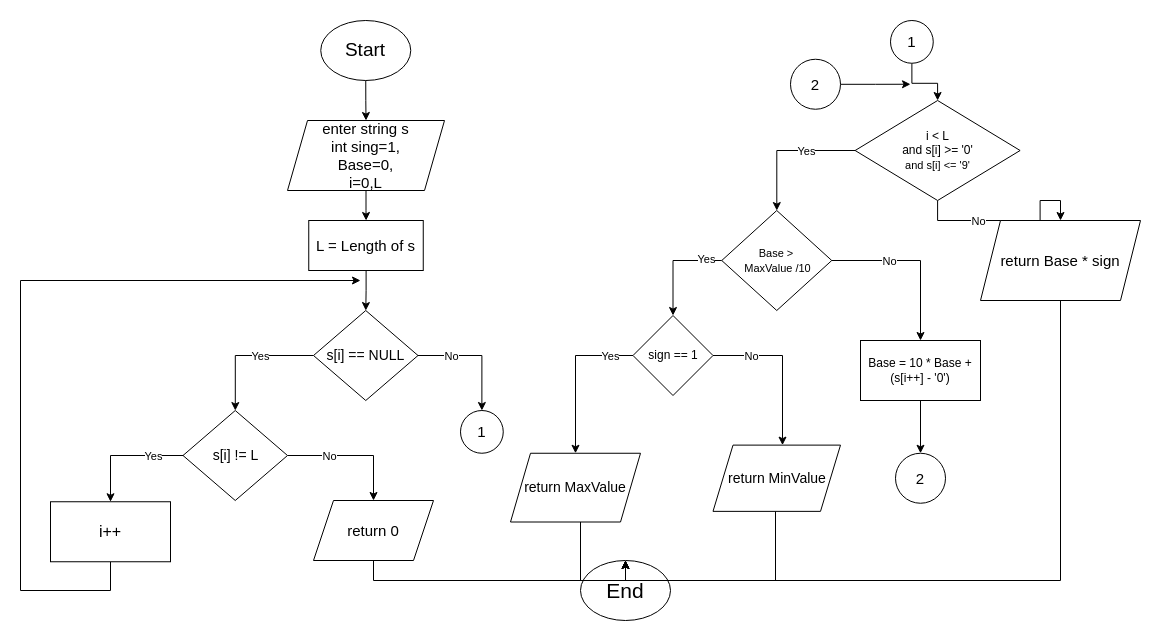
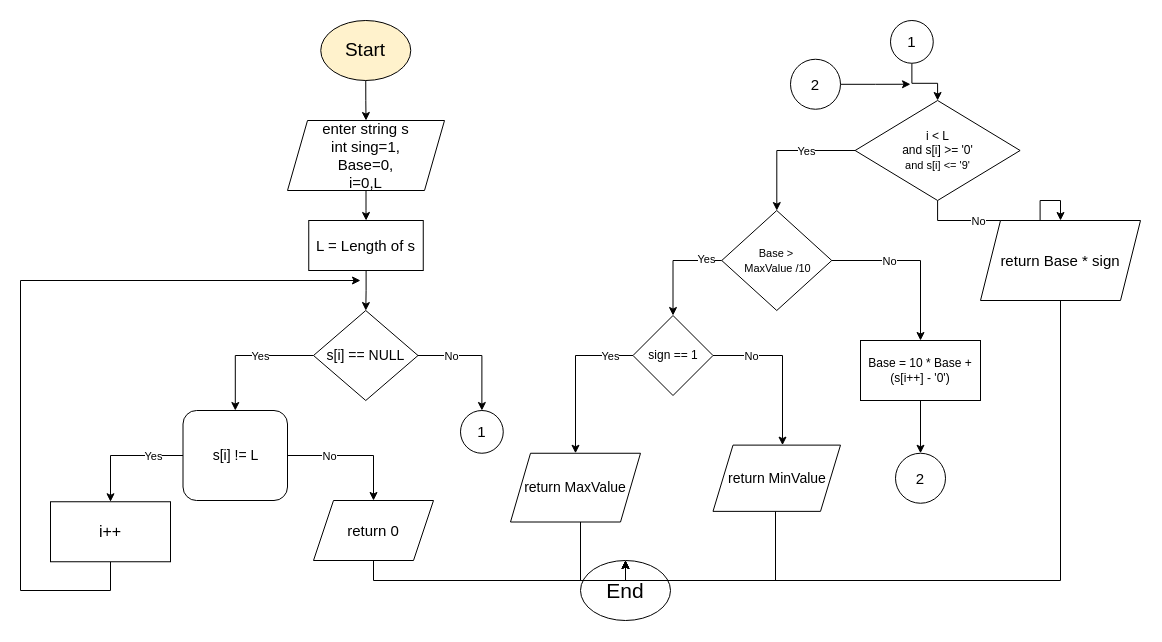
  <mxCell id="0" />
  <mxCell id="1" parent="0" />
  <mxCell id="2" value="&lt;font style=&quot;font-size: 21px&quot;&gt;End&lt;/font&gt;" style="ellipse;whiteSpace=wrap;html=1;" vertex="1" parent="1"><mxGeometry x="580" y="560" width="90" height="60" as="geometry" /></mxCell>
  <mxCell id="3" value="" style="edgeStyle=orthogonalEdgeStyle;rounded=0;orthogonalLoop=1;jettySize=auto;html=1;" edge="1" parent="1" source="4" target="6"><mxGeometry relative="1" as="geometry" /></mxCell>
- <mxCell id="4" value="&lt;font style=&quot;font-size: 19px&quot;&gt;Start&lt;/font&gt;" style="ellipse;whiteSpace=wrap;html=1;" vertex="1" parent="1"><mxGeometry x="320.25" y="20" width="90" height="60" as="geometry" /></mxCell>
+ <mxCell id="4" value="&lt;font style=&quot;font-size: 19px&quot;&gt;Start&lt;/font&gt;" style="ellipse;whiteSpace=wrap;html=1;fillColor=#fff2cc;" vertex="1" parent="1"><mxGeometry x="320.25" y="20" width="90" height="60" as="geometry" /></mxCell>
  <mxCell id="5" value="" style="edgeStyle=orthogonalEdgeStyle;rounded=0;orthogonalLoop=1;jettySize=auto;html=1;" edge="1" parent="1" source="6" target="8"><mxGeometry relative="1" as="geometry" /></mxCell>
  <mxCell id="6" value="&lt;font style=&quot;font-size: 15px&quot;&gt;enter string s&lt;br&gt;int sing=1,&lt;br&gt;Base=0,&lt;br&gt;i=0,L&lt;br&gt;&lt;/font&gt;" style="shape=parallelogram;perimeter=parallelogramPerimeter;whiteSpace=wrap;html=1;fixedSize=1;" vertex="1" parent="1"><mxGeometry x="287" y="120" width="157" height="70" as="geometry" /></mxCell>
  <mxCell id="7" value="" style="edgeStyle=orthogonalEdgeStyle;rounded=0;orthogonalLoop=1;jettySize=auto;html=1;" edge="1" parent="1" source="8" target="13"><mxGeometry relative="1" as="geometry" /></mxCell>
  <mxCell id="8" value="&lt;font style=&quot;font-size: 15px&quot;&gt;L =&amp;nbsp;Length of s&lt;/font&gt;" style="whiteSpace=wrap;html=1;" vertex="1" parent="1"><mxGeometry x="308.25" y="220" width="114.5" height="50" as="geometry" /></mxCell>
  <mxCell id="9" value="" style="edgeStyle=orthogonalEdgeStyle;rounded=0;orthogonalLoop=1;jettySize=auto;html=1;" edge="1" parent="1" source="13" target="18"><mxGeometry relative="1" as="geometry" /></mxCell>
  <mxCell id="10" value="Yes" style="edgeLabel;html=1;align=center;verticalAlign=middle;resizable=0;points=[];" vertex="1" connectable="0" parent="9"><mxGeometry x="-0.109" y="3" relative="1" as="geometry"><mxPoint x="5.82" y="-3" as="offset" /></mxGeometry></mxCell>
  <mxCell id="11" value="" style="edgeStyle=orthogonalEdgeStyle;rounded=0;orthogonalLoop=1;jettySize=auto;html=1;" edge="1" parent="1" source="13" target="23"><mxGeometry relative="1" as="geometry"><mxPoint x="483" y="410" as="targetPoint" /></mxGeometry></mxCell>
  <mxCell id="12" value="No" style="edgeLabel;html=1;align=center;verticalAlign=middle;resizable=0;points=[];" vertex="1" connectable="0" parent="11"><mxGeometry x="-0.801" y="-2" relative="1" as="geometry"><mxPoint x="20.74" y="-2" as="offset" /></mxGeometry></mxCell>
  <mxCell id="13" value="&lt;font style=&quot;font-size: 14px&quot;&gt;s[i] == NULL&lt;/font&gt;" style="rhombus;whiteSpace=wrap;html=1;" vertex="1" parent="1"><mxGeometry x="313" y="310" width="104.5" height="90" as="geometry" /></mxCell>
  <mxCell id="14" style="edgeStyle=orthogonalEdgeStyle;rounded=0;orthogonalLoop=1;jettySize=auto;html=1;entryX=0.5;entryY=0;entryDx=0;entryDy=0;" edge="1" parent="1" source="18" target="20"><mxGeometry relative="1" as="geometry" /></mxCell>
  <mxCell id="15" value="No" style="edgeLabel;html=1;align=center;verticalAlign=middle;resizable=0;points=[];" vertex="1" connectable="0" parent="14"><mxGeometry x="-0.761" y="1" relative="1" as="geometry"><mxPoint x="25.35" y="1" as="offset" /></mxGeometry></mxCell>
  <mxCell id="16" style="edgeStyle=orthogonalEdgeStyle;rounded=0;orthogonalLoop=1;jettySize=auto;html=1;" edge="1" parent="1" source="18" target="22"><mxGeometry relative="1" as="geometry"><mxPoint x="0" y="530" as="targetPoint" /></mxGeometry></mxCell>
  <mxCell id="17" value="Yes" style="edgeLabel;html=1;align=center;verticalAlign=middle;resizable=0;points=[];" vertex="1" connectable="0" parent="16"><mxGeometry x="-0.636" y="-1" relative="1" as="geometry"><mxPoint x="-7.79" y="1" as="offset" /></mxGeometry></mxCell>
- <mxCell id="18" value="&lt;font style=&quot;font-size: 14px&quot;&gt;s[i] != L&lt;/font&gt;" style="rhombus;whiteSpace=wrap;html=1;" vertex="1" parent="1"><mxGeometry x="182.5" y="410" width="104.5" height="90" as="geometry" /></mxCell>
+ <mxCell id="18" value="&lt;font style=&quot;font-size: 14px&quot;&gt;s[i] != L&lt;/font&gt;" style="whiteSpace=wrap;html=1;rounded=1;" vertex="1" parent="1"><mxGeometry x="182.5" y="410" width="104.5" height="90" as="geometry" /></mxCell>
  <mxCell id="19" style="edgeStyle=orthogonalEdgeStyle;rounded=0;orthogonalLoop=1;jettySize=auto;html=1;entryX=0.5;entryY=0;entryDx=0;entryDy=0;" edge="1" parent="1" source="20" target="2"><mxGeometry relative="1" as="geometry"><Array as="points"><mxPoint x="373" y="580" /><mxPoint x="625" y="580" /></Array></mxGeometry></mxCell>
  <mxCell id="20" value="&lt;font style=&quot;font-size: 15px&quot;&gt;return 0&lt;/font&gt;" style="shape=parallelogram;perimeter=parallelogramPerimeter;whiteSpace=wrap;html=1;fixedSize=1;" vertex="1" parent="1"><mxGeometry x="313" y="499.999" width="120" height="60" as="geometry" /></mxCell>
  <mxCell id="21" style="edgeStyle=orthogonalEdgeStyle;rounded=0;orthogonalLoop=1;jettySize=auto;html=1;" edge="1" parent="1" source="22"><mxGeometry relative="1" as="geometry"><mxPoint x="360" y="280" as="targetPoint" /><Array as="points"><mxPoint x="110" y="590" /><mxPoint x="20" y="590" /><mxPoint x="20" y="280" /></Array></mxGeometry></mxCell>
  <mxCell id="22" value="&lt;font style=&quot;font-size: 16px&quot;&gt;i++&lt;/font&gt;" style="rounded=0;whiteSpace=wrap;html=1;" vertex="1" parent="1"><mxGeometry x="50" y="501.25" width="120" height="60" as="geometry" /></mxCell>
  <mxCell id="23" value="&lt;font style=&quot;font-size: 15px&quot;&gt;1&lt;/font&gt;" style="ellipse;whiteSpace=wrap;html=1;aspect=fixed;" vertex="1" parent="1"><mxGeometry x="460" y="410" width="42.75" height="42.75" as="geometry" /></mxCell>
  <mxCell id="24" value="" style="edgeStyle=orthogonalEdgeStyle;rounded=0;orthogonalLoop=1;jettySize=auto;html=1;" edge="1" parent="1" source="25" target="30"><mxGeometry relative="1" as="geometry" /></mxCell>
  <mxCell id="25" value="&lt;font style=&quot;font-size: 15px&quot;&gt;1&lt;/font&gt;" style="ellipse;whiteSpace=wrap;html=1;aspect=fixed;" vertex="1" parent="1"><mxGeometry x="890" y="20" width="42.75" height="42.75" as="geometry" /></mxCell>
  <mxCell id="26" style="edgeStyle=orthogonalEdgeStyle;rounded=0;orthogonalLoop=1;jettySize=auto;html=1;" edge="1" parent="1" source="30" target="35"><mxGeometry relative="1" as="geometry"><mxPoint x="760" y="220" as="targetPoint" /></mxGeometry></mxCell>
  <mxCell id="27" value="Yes" style="edgeLabel;html=1;align=center;verticalAlign=middle;resizable=0;points=[];" vertex="1" connectable="0" parent="26"><mxGeometry x="-0.64" y="1" relative="1" as="geometry"><mxPoint x="-24.61" y="-1" as="offset" /></mxGeometry></mxCell>
  <mxCell id="28" style="edgeStyle=orthogonalEdgeStyle;rounded=0;orthogonalLoop=1;jettySize=auto;html=1;" edge="1" parent="1" source="30" target="51"><mxGeometry relative="1" as="geometry"><mxPoint x="1080" y="230" as="targetPoint" /></mxGeometry></mxCell>
  <mxCell id="29" value="No" style="edgeLabel;html=1;align=center;verticalAlign=middle;resizable=0;points=[];" vertex="1" connectable="0" parent="28"><mxGeometry x="-0.572" y="-4" relative="1" as="geometry"><mxPoint x="21.03" y="-4" as="offset" /></mxGeometry></mxCell>
  <mxCell id="30" value="i &amp;lt; L&lt;br&gt;and s[i] &amp;gt;= '0'&lt;br&gt;&lt;font style=&quot;font-size: 11px&quot;&gt;and&amp;nbsp;s[i] &amp;lt;= '9'&lt;/font&gt;" style="rhombus;whiteSpace=wrap;html=1;" vertex="1" parent="1"><mxGeometry x="854.61" y="100" width="165" height="100" as="geometry" /></mxCell>
  <mxCell id="31" style="edgeStyle=orthogonalEdgeStyle;rounded=0;orthogonalLoop=1;jettySize=auto;html=1;" edge="1" parent="1" source="35" target="40"><mxGeometry relative="1" as="geometry"><mxPoint x="610" y="330" as="targetPoint" /></mxGeometry></mxCell>
  <mxCell id="32" value="Yes" style="edgeLabel;html=1;align=center;verticalAlign=middle;resizable=0;points=[];" vertex="1" connectable="0" parent="31"><mxGeometry x="-0.333" y="-2" relative="1" as="geometry"><mxPoint x="19.17" as="offset" /></mxGeometry></mxCell>
  <mxCell id="33" style="edgeStyle=orthogonalEdgeStyle;rounded=0;orthogonalLoop=1;jettySize=auto;html=1;" edge="1" parent="1" source="35" target="46"><mxGeometry relative="1" as="geometry"><mxPoint x="1000" y="420" as="targetPoint" /></mxGeometry></mxCell>
  <mxCell id="34" value="No" style="edgeLabel;html=1;align=center;verticalAlign=middle;resizable=0;points=[];" vertex="1" connectable="0" parent="33"><mxGeometry x="-0.65" y="1" relative="1" as="geometry"><mxPoint x="27.21" y="1" as="offset" /></mxGeometry></mxCell>
  <mxCell id="35" value="&lt;font style=&quot;font-size: 11px&quot;&gt;Base &amp;gt;&lt;br&gt;&amp;nbsp;MaxValue /10&lt;/font&gt;" style="rhombus;whiteSpace=wrap;html=1;" vertex="1" parent="1"><mxGeometry x="721.25" y="210" width="110" height="100" as="geometry" /></mxCell>
  <mxCell id="36" style="edgeStyle=orthogonalEdgeStyle;rounded=0;orthogonalLoop=1;jettySize=auto;html=1;" edge="1" parent="1" source="40" target="44"><mxGeometry relative="1" as="geometry"><mxPoint x="770" y="480" as="targetPoint" /><Array as="points"><mxPoint x="782" y="355" /></Array></mxGeometry></mxCell>
  <mxCell id="37" value="No" style="edgeLabel;html=1;align=center;verticalAlign=middle;resizable=0;points=[];" vertex="1" connectable="0" parent="36"><mxGeometry x="-0.764" y="-3" relative="1" as="geometry"><mxPoint x="18.72" y="-3" as="offset" /></mxGeometry></mxCell>
  <mxCell id="38" style="edgeStyle=orthogonalEdgeStyle;rounded=0;orthogonalLoop=1;jettySize=auto;html=1;entryX=0.5;entryY=0;entryDx=0;entryDy=0;" edge="1" parent="1" source="40" target="42"><mxGeometry relative="1" as="geometry"><Array as="points"><mxPoint x="575" y="355" /></Array></mxGeometry></mxCell>
  <mxCell id="39" value="Yes" style="edgeLabel;html=1;align=center;verticalAlign=middle;resizable=0;points=[];" vertex="1" connectable="0" parent="38"><mxGeometry x="-0.772" y="-4" relative="1" as="geometry"><mxPoint x="-4.85" y="4" as="offset" /></mxGeometry></mxCell>
  <mxCell id="40" value="sign == 1" style="rhombus;whiteSpace=wrap;html=1;" vertex="1" parent="1"><mxGeometry x="632.5" y="315" width="80" height="80" as="geometry" /></mxCell>
  <mxCell id="41" style="edgeStyle=orthogonalEdgeStyle;rounded=0;orthogonalLoop=1;jettySize=auto;html=1;entryX=0.5;entryY=0;entryDx=0;entryDy=0;" edge="1" parent="1" source="42" target="2"><mxGeometry relative="1" as="geometry"><Array as="points"><mxPoint x="580" y="580" /><mxPoint x="625" y="580" /></Array></mxGeometry></mxCell>
  <mxCell id="42" value="&lt;font style=&quot;font-size: 14px&quot;&gt;return MaxValue&lt;/font&gt;" style="shape=parallelogram;perimeter=parallelogramPerimeter;whiteSpace=wrap;html=1;fixedSize=1;" vertex="1" parent="1"><mxGeometry x="510" y="452.75" width="130" height="68.75" as="geometry" /></mxCell>
  <mxCell id="43" style="edgeStyle=orthogonalEdgeStyle;rounded=0;orthogonalLoop=1;jettySize=auto;html=1;entryX=0.5;entryY=0;entryDx=0;entryDy=0;" edge="1" parent="1" source="44" target="2"><mxGeometry relative="1" as="geometry"><Array as="points"><mxPoint x="775" y="580" /><mxPoint x="625" y="580" /></Array></mxGeometry></mxCell>
  <mxCell id="44" value="&lt;font style=&quot;font-size: 14px&quot;&gt;return MinValue&lt;/font&gt;" style="shape=parallelogram;perimeter=parallelogramPerimeter;whiteSpace=wrap;html=1;fixedSize=1;" vertex="1" parent="1"><mxGeometry x="712.5" y="444.62" width="127.5" height="66.25" as="geometry" /></mxCell>
  <mxCell id="45" style="edgeStyle=orthogonalEdgeStyle;rounded=0;orthogonalLoop=1;jettySize=auto;html=1;entryX=0.5;entryY=0;entryDx=0;entryDy=0;" edge="1" parent="1" source="46" target="47"><mxGeometry relative="1" as="geometry" /></mxCell>
  <mxCell id="46" value="Base = 10 * Base + (s[i++] - '0')" style="rounded=0;whiteSpace=wrap;html=1;" vertex="1" parent="1"><mxGeometry x="860" y="340" width="120" height="60" as="geometry" /></mxCell>
  <mxCell id="47" value="&lt;font style=&quot;font-size: 15px&quot;&gt;2&lt;/font&gt;" style="ellipse;whiteSpace=wrap;html=1;aspect=fixed;" vertex="1" parent="1"><mxGeometry x="895" y="452.75" width="50" height="50" as="geometry" /></mxCell>
  <mxCell id="48" style="edgeStyle=orthogonalEdgeStyle;rounded=0;orthogonalLoop=1;jettySize=auto;html=1;" edge="1" parent="1" source="49"><mxGeometry relative="1" as="geometry"><mxPoint x="910" y="83.75" as="targetPoint" /></mxGeometry></mxCell>
  <mxCell id="49" value="&lt;font style=&quot;font-size: 15px&quot;&gt;2&lt;/font&gt;" style="ellipse;whiteSpace=wrap;html=1;aspect=fixed;" vertex="1" parent="1"><mxGeometry x="790" y="58.75" width="50" height="50" as="geometry" /></mxCell>
  <mxCell id="50" style="edgeStyle=orthogonalEdgeStyle;rounded=0;orthogonalLoop=1;jettySize=auto;html=1;entryX=0.5;entryY=0;entryDx=0;entryDy=0;" edge="1" parent="1" source="51" target="2"><mxGeometry relative="1" as="geometry"><Array as="points"><mxPoint x="1060" y="580" /><mxPoint x="625" y="580" /></Array></mxGeometry></mxCell>
  <mxCell id="51" value="&lt;font style=&quot;font-size: 15px&quot;&gt;return Base * sign&lt;/font&gt;" style="shape=parallelogram;perimeter=parallelogramPerimeter;whiteSpace=wrap;html=1;fixedSize=1;" vertex="1" parent="1"><mxGeometry x="980" y="220" width="160" height="80" as="geometry" /></mxCell>
